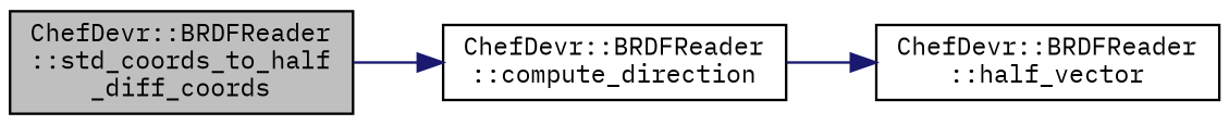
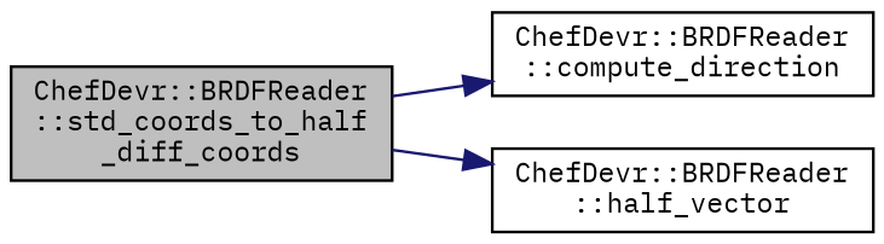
  digraph {
    fontname="IBM Plex Mono"
    rankdir=LR
    node [color=black fillcolor=white fontname="IBM Plex Mono" fontsize=10 shape=record style=filled]
    edge [color=midnightblue fontname="IBM Plex Mono" fontsize=10 labelfontname=FreeSans labelfontsize=10 style=solid]
    n1 [fillcolor=grey75 fontcolor=black height=0.2 label="ChefDevr::BRDFReader\l::std_coords_to_half\l_diff_coords" width=0.4]
    n2 [height=0.2 label="ChefDevr::BRDFReader\l::compute_direction" width=0.4]
    n3 [height=0.2 label="ChefDevr::BRDFReader\l::half_vector" width=0.4]
    n1 -> n2
-   n2 -> n3
+   n1 -> n3
  }
